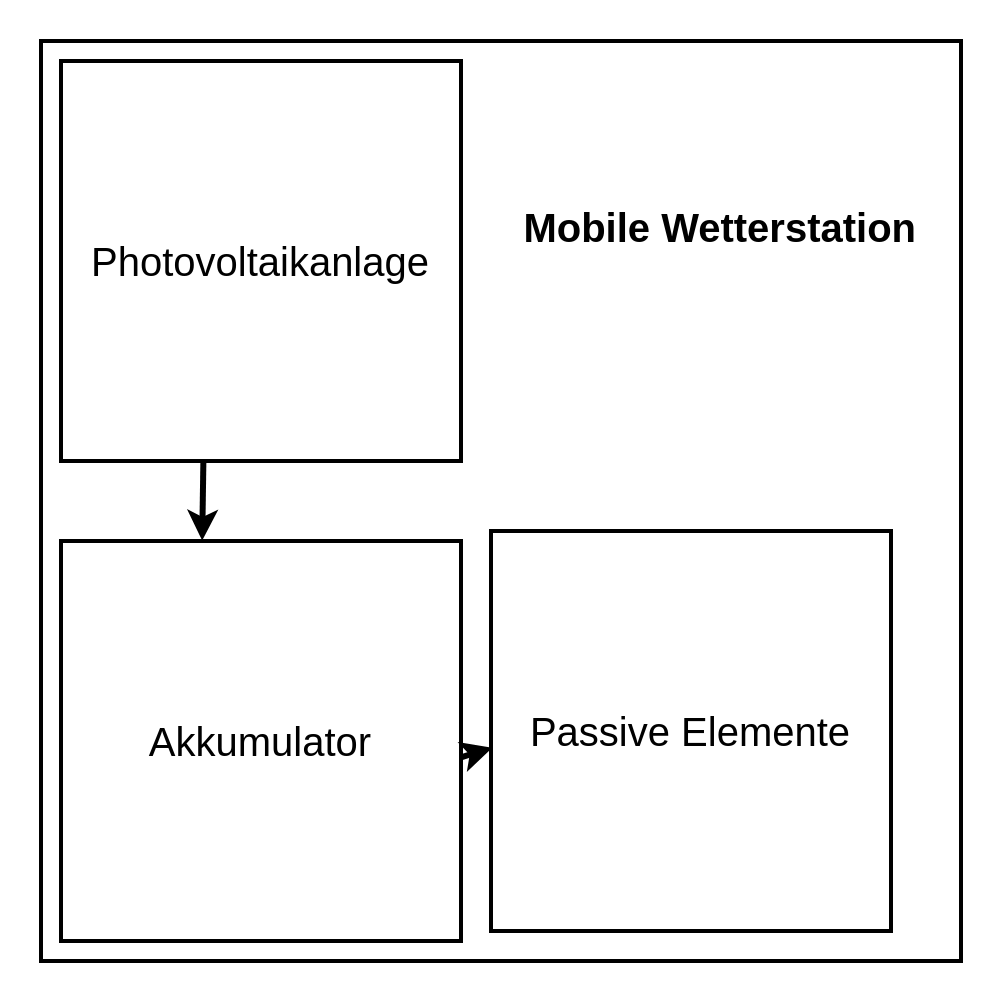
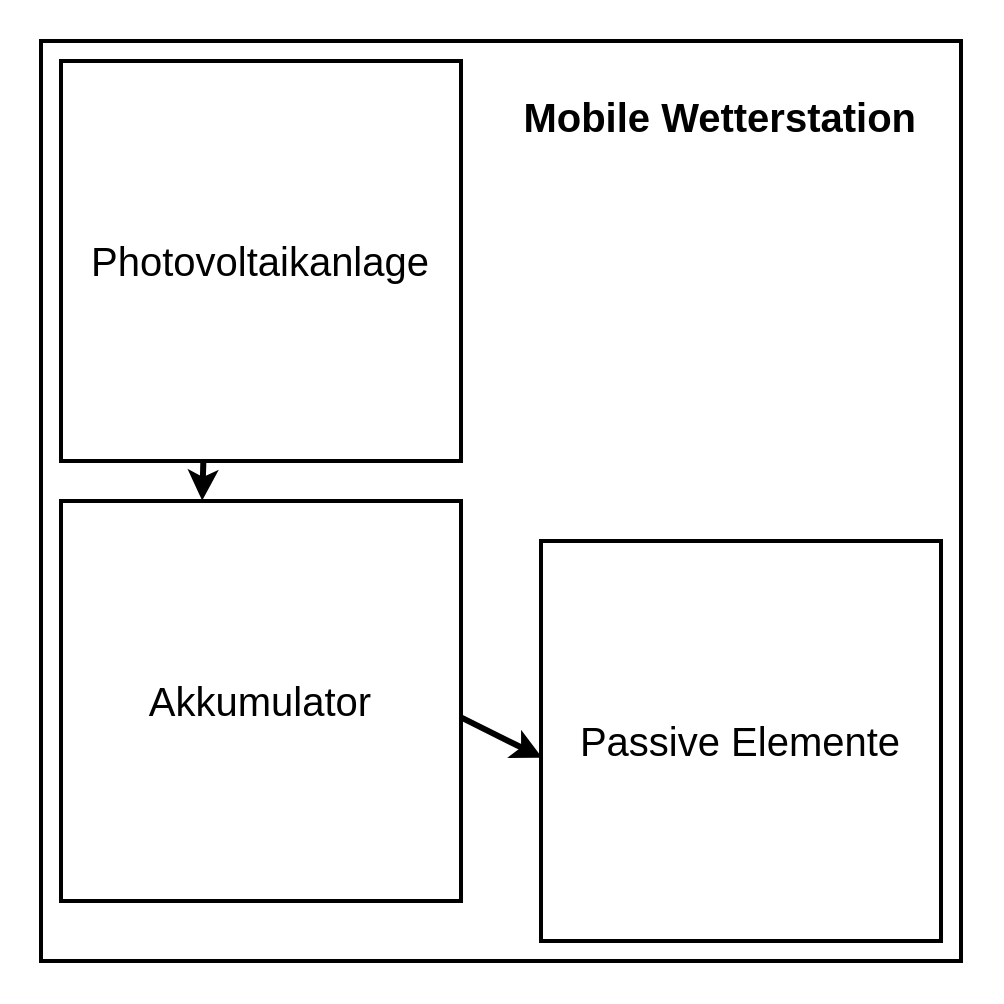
  <mxCell id="0" />
  <mxCell id="1" parent="0" />
  <mxCell id="2" value="&lt;div style=&quot;text-align: center&quot;&gt;&lt;br&gt;&lt;/div&gt;" style="whiteSpace=wrap;html=1;aspect=fixed;strokeWidth=2;" parent="1" vertex="1"><mxGeometry x="20" y="20" width="460" height="460" as="geometry" /></mxCell>
- <mxCell id="3" value="&lt;font style=&quot;font-size: 20px&quot;&gt;Akkumulator&lt;/font&gt;" style="whiteSpace=wrap;html=1;aspect=fixed;strokeWidth=2;" parent="1" vertex="1"><mxGeometry x="30" y="270" width="200" height="200" as="geometry" /></mxCell>
- <mxCell id="4" value="&lt;font style=&quot;font-size: 20px&quot;&gt;Passive Elemente&lt;/font&gt;" style="whiteSpace=wrap;html=1;aspect=fixed;strokeWidth=2;" parent="1" vertex="1"><mxGeometry x="245" y="265" width="200" height="200" as="geometry" /></mxCell>
+ <mxCell id="3" value="&lt;font style=&quot;font-size: 20px&quot;&gt;Akkumulator&lt;/font&gt;" style="whiteSpace=wrap;html=1;aspect=fixed;strokeWidth=2;" parent="1" vertex="1"><mxGeometry x="30" y="250" width="200" height="200" as="geometry" /></mxCell>
+ <mxCell id="4" value="&lt;font style=&quot;font-size: 20px&quot;&gt;Passive Elemente&lt;/font&gt;" style="whiteSpace=wrap;html=1;aspect=fixed;strokeWidth=2;" parent="1" vertex="1"><mxGeometry x="270" y="270" width="200" height="200" as="geometry" /></mxCell>
  <mxCell id="5" value="&lt;font style=&quot;font-size: 20px&quot;&gt;Photovoltaikanlage&lt;/font&gt;" style="whiteSpace=wrap;html=1;aspect=fixed;strokeWidth=2;" parent="1" vertex="1"><mxGeometry x="30" y="30" width="200" height="200" as="geometry" /></mxCell>
  <mxCell id="6" value="" style="endArrow=classic;html=1;strokeWidth=3;exitX=0.356;exitY=0.997;exitDx=0;exitDy=0;exitPerimeter=0;entryX=0.353;entryY=-0.001;entryDx=0;entryDy=0;entryPerimeter=0;" parent="1" source="5" target="3" edge="1"><mxGeometry width="50" height="50" relative="1" as="geometry"><mxPoint x="20" y="680" as="sourcePoint" /><mxPoint x="101" y="267" as="targetPoint" /></mxGeometry></mxCell>
  <mxCell id="7" value="" style="endArrow=classic;html=1;strokeWidth=3;entryX=0.003;entryY=0.542;entryDx=0;entryDy=0;entryPerimeter=0;exitX=1;exitY=0.541;exitDx=0;exitDy=0;exitPerimeter=0;" parent="1" source="3" target="4" edge="1"><mxGeometry width="50" height="50" relative="1" as="geometry"><mxPoint x="20" y="680" as="sourcePoint" /><mxPoint x="70" y="630" as="targetPoint" /></mxGeometry></mxCell>
- <mxCell id="8" value="&lt;font size=&quot;1&quot;&gt;&lt;b style=&quot;font-size: 20px&quot;&gt;Mobile Wetterstation&lt;/b&gt;&lt;/font&gt;&lt;br style=&quot;font-size: 14px&quot;&gt;" style="text;html=1;strokeColor=none;fillColor=none;align=right;verticalAlign=top;whiteSpace=wrap;rounded=0;fontSize=14;" parent="1" vertex="1"><mxGeometry x="240" y="95" width="220" height="50" as="geometry" /></mxCell>
+ <mxCell id="8" value="&lt;font size=&quot;1&quot;&gt;&lt;b style=&quot;font-size: 20px&quot;&gt;Mobile Wetterstation&lt;/b&gt;&lt;/font&gt;&lt;br style=&quot;font-size: 14px&quot;&gt;" style="text;html=1;strokeColor=none;fillColor=none;align=right;verticalAlign=top;whiteSpace=wrap;rounded=0;fontSize=14;" parent="1" vertex="1"><mxGeometry x="240" y="40" width="220" height="50" as="geometry" /></mxCell>
